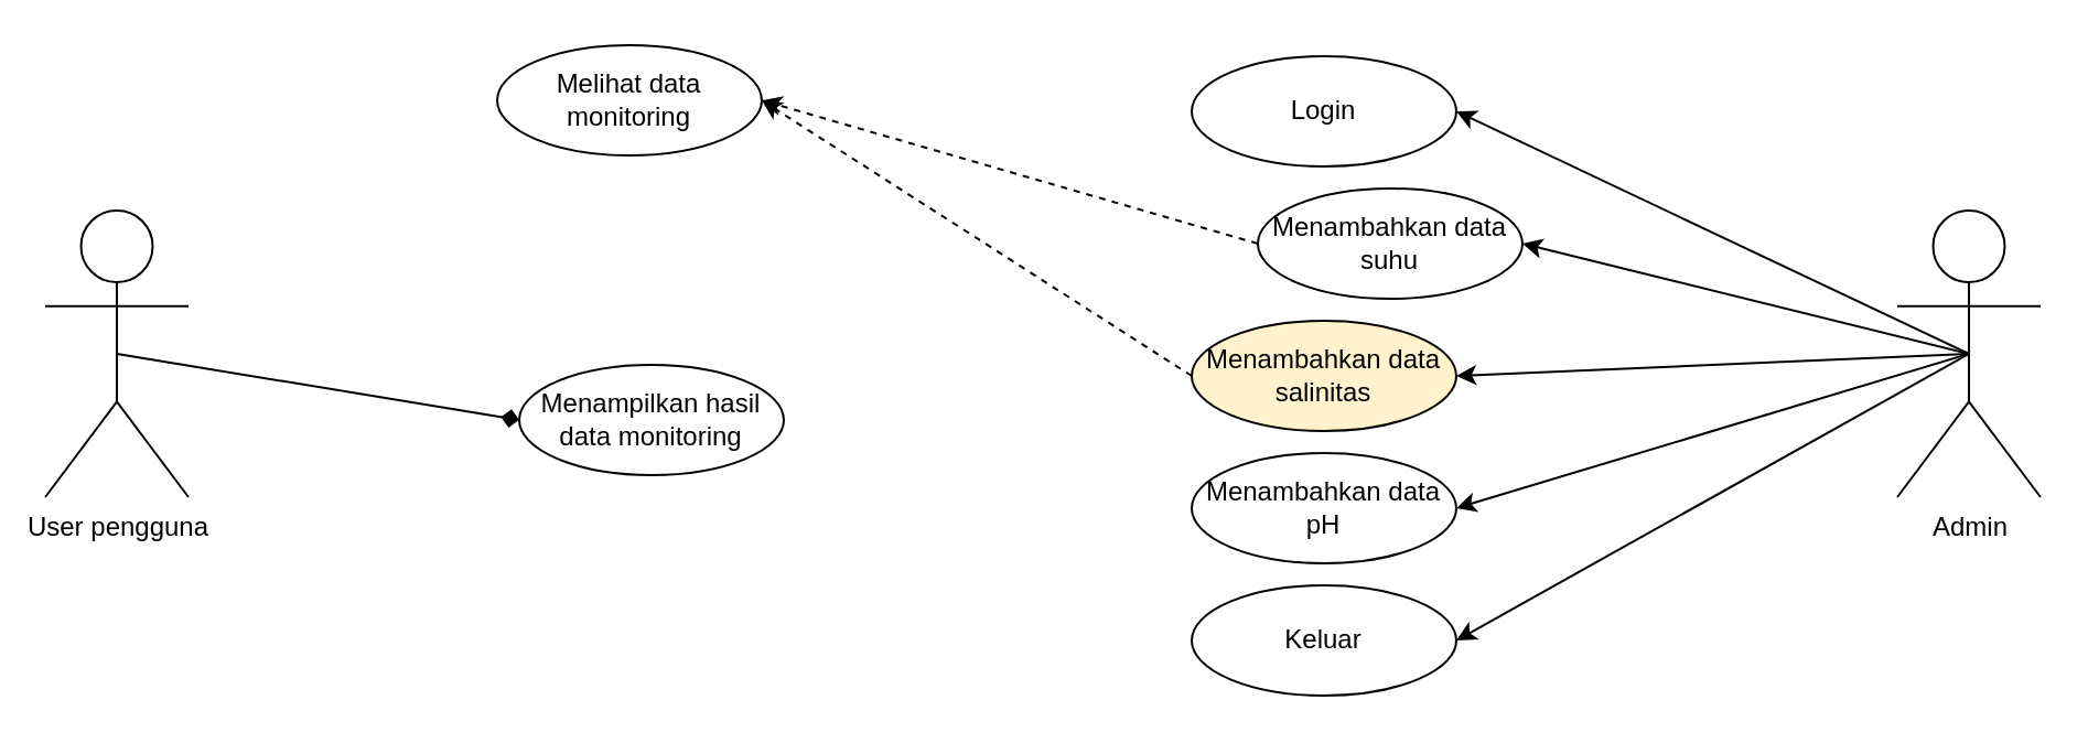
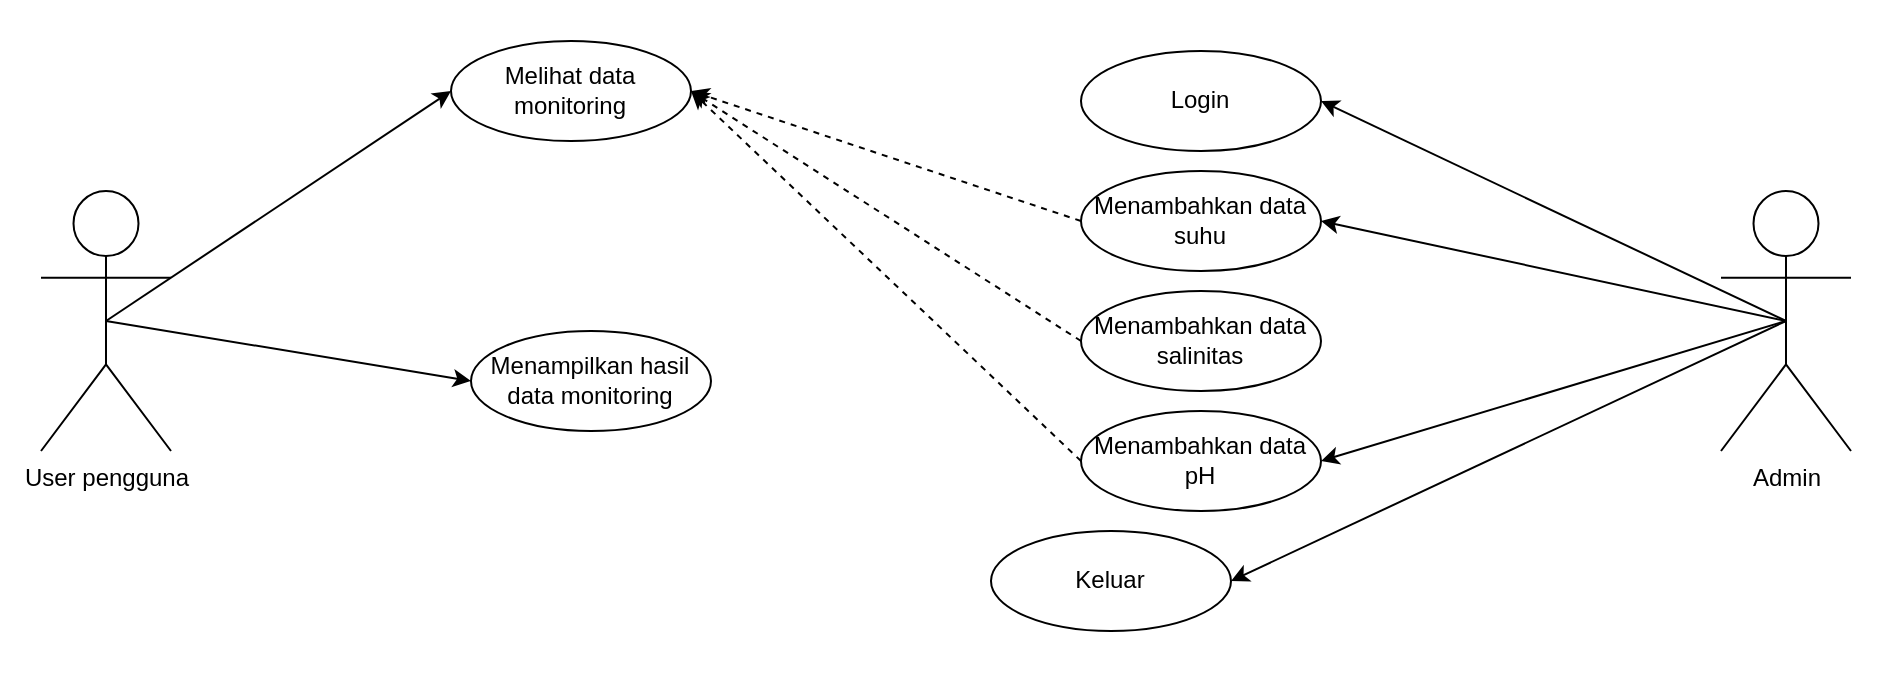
  <mxCell id="0" />
  <mxCell id="1" parent="0" />
  <mxCell id="2" value="Admin" style="shape=umlActor;verticalLabelPosition=bottom;verticalAlign=top;html=1;outlineConnect=0;" vertex="1" parent="1"><mxGeometry x="860" y="95" width="65" height="130" as="geometry" /></mxCell>
  <mxCell id="3" value="" style="endArrow=classic;html=1;entryX=1;entryY=0.5;entryDx=0;entryDy=0;exitX=0.5;exitY=0.5;exitDx=0;exitDy=0;exitPerimeter=0;" edge="1" parent="1" source="2" target="7"><mxGeometry width="50" height="50" relative="1" as="geometry"><mxPoint x="700" y="175" as="sourcePoint" /><mxPoint x="935" y="25" as="targetPoint" /></mxGeometry></mxCell>
  <mxCell id="4" value="" style="endArrow=classic;html=1;entryX=1;entryY=0.5;entryDx=0;entryDy=0;exitX=0.5;exitY=0.5;exitDx=0;exitDy=0;exitPerimeter=0;" edge="1" parent="1" source="2" target="8"><mxGeometry width="50" height="50" relative="1" as="geometry"><mxPoint x="650" y="205" as="sourcePoint" /><mxPoint x="885" y="85" as="targetPoint" /></mxGeometry></mxCell>
- <mxCell id="5" value="" style="endArrow=classic;html=1;entryX=1;entryY=0.5;entryDx=0;entryDy=0;exitX=0.5;exitY=0.5;exitDx=0;exitDy=0;exitPerimeter=0;" edge="1" parent="1" source="2" target="9"><mxGeometry width="50" height="50" relative="1" as="geometry"><mxPoint x="660" y="245" as="sourcePoint" /><mxPoint x="895" y="155" as="targetPoint" /></mxGeometry></mxCell>
  <mxCell id="6" value="" style="endArrow=classic;html=1;entryX=1;entryY=0.5;entryDx=0;entryDy=0;exitX=0.5;exitY=0.5;exitDx=0;exitDy=0;exitPerimeter=0;" edge="1" parent="1" source="2" target="10"><mxGeometry width="50" height="50" relative="1" as="geometry"><mxPoint x="680" y="255" as="sourcePoint" /><mxPoint x="915" y="165" as="targetPoint" /></mxGeometry></mxCell>
  <mxCell id="7" value="Login" style="ellipse;whiteSpace=wrap;html=1;" vertex="1" parent="1"><mxGeometry x="540" y="25" width="120" height="50" as="geometry" /></mxCell>
- <mxCell id="8" value="Menambahkan data suhu" style="ellipse;whiteSpace=wrap;html=1;" vertex="1" parent="1"><mxGeometry x="570" y="85" width="120" height="50" as="geometry" /></mxCell>
- <mxCell id="9" value="Menambahkan data salinitas" style="ellipse;whiteSpace=wrap;html=1;fillColor=#fff2cc;" vertex="1" parent="1"><mxGeometry x="540" y="145" width="120" height="50" as="geometry" /></mxCell>
+ <mxCell id="8" value="Menambahkan data suhu" style="ellipse;whiteSpace=wrap;html=1;" vertex="1" parent="1"><mxGeometry x="540" y="85" width="120" height="50" as="geometry" /></mxCell>
+ <mxCell id="9" value="Menambahkan data salinitas" style="ellipse;whiteSpace=wrap;html=1;" vertex="1" parent="1"><mxGeometry x="540" y="145" width="120" height="50" as="geometry" /></mxCell>
  <mxCell id="10" value="Menambahkan data pH" style="ellipse;whiteSpace=wrap;html=1;" vertex="1" parent="1"><mxGeometry x="540" y="205" width="120" height="50" as="geometry" /></mxCell>
- <mxCell id="11" value="Keluar" style="ellipse;whiteSpace=wrap;html=1;" vertex="1" parent="1"><mxGeometry x="540" y="265" width="120" height="50" as="geometry" /></mxCell>
+ <mxCell id="11" value="Keluar" style="ellipse;whiteSpace=wrap;html=1;" vertex="1" parent="1"><mxGeometry x="495" y="265" width="120" height="50" as="geometry" /></mxCell>
  <mxCell id="12" value="" style="endArrow=classic;html=1;entryX=1;entryY=0.5;entryDx=0;entryDy=0;exitX=0.5;exitY=0.5;exitDx=0;exitDy=0;exitPerimeter=0;" edge="1" parent="1" source="2" target="11"><mxGeometry width="50" height="50" relative="1" as="geometry"><mxPoint x="890" y="165" as="sourcePoint" /><mxPoint x="670" y="240" as="targetPoint" /></mxGeometry></mxCell>
  <mxCell id="13" value="User pengguna" style="shape=umlActor;verticalLabelPosition=bottom;verticalAlign=top;html=1;outlineConnect=0;" vertex="1" parent="1"><mxGeometry x="20" y="95" width="65" height="130" as="geometry" /></mxCell>
  <mxCell id="14" value="Melihat data monitoring" style="ellipse;whiteSpace=wrap;html=1;" vertex="1" parent="1"><mxGeometry x="225" y="20" width="120" height="50" as="geometry" /></mxCell>
  <mxCell id="15" value="Menampilkan hasil data monitoring" style="ellipse;whiteSpace=wrap;html=1;" vertex="1" parent="1"><mxGeometry x="235" y="165" width="120" height="50" as="geometry" /></mxCell>
- <mxCell id="17" value="" style="endArrow=diamond;html=1;entryX=0;entryY=0.5;entryDx=0;entryDy=0;exitX=0.5;exitY=0.5;exitDx=0;exitDy=0;exitPerimeter=0;" edge="1" parent="1" source="13" target="15"><mxGeometry width="50" height="50" relative="1" as="geometry"><mxPoint x="62.5" y="170" as="sourcePoint" /><mxPoint x="245" y="140" as="targetPoint" /></mxGeometry></mxCell>
+ <mxCell id="16" value="" style="endArrow=classic;html=1;entryX=0;entryY=0.5;entryDx=0;entryDy=0;exitX=0.5;exitY=0.5;exitDx=0;exitDy=0;exitPerimeter=0;" edge="1" parent="1" source="13" target="14"><mxGeometry width="50" height="50" relative="1" as="geometry"><mxPoint x="100" y="205" as="sourcePoint" /><mxPoint x="150" y="155" as="targetPoint" /></mxGeometry></mxCell>
+ <mxCell id="17" value="" style="endArrow=classic;html=1;entryX=0;entryY=0.5;entryDx=0;entryDy=0;exitX=0.5;exitY=0.5;exitDx=0;exitDy=0;exitPerimeter=0;" edge="1" parent="1" source="13" target="15"><mxGeometry width="50" height="50" relative="1" as="geometry"><mxPoint x="62.5" y="170" as="sourcePoint" /><mxPoint x="245" y="140" as="targetPoint" /></mxGeometry></mxCell>
  <mxCell id="18" value="" style="endArrow=classic;html=1;entryX=1;entryY=0.5;entryDx=0;entryDy=0;dashed=1;exitX=0;exitY=0.5;exitDx=0;exitDy=0;" edge="1" parent="1" source="8" target="14"><mxGeometry width="50" height="50" relative="1" as="geometry"><mxPoint x="570" y="215" as="sourcePoint" /><mxPoint x="620" y="165" as="targetPoint" /></mxGeometry></mxCell>
  <mxCell id="19" value="" style="endArrow=classic;html=1;entryX=1;entryY=0.5;entryDx=0;entryDy=0;dashed=1;exitX=0;exitY=0.5;exitDx=0;exitDy=0;" edge="1" parent="1" source="9" target="14"><mxGeometry width="50" height="50" relative="1" as="geometry"><mxPoint x="550" y="120" as="sourcePoint" /><mxPoint x="365" y="140" as="targetPoint" /></mxGeometry></mxCell>
+ <mxCell id="20" value="" style="endArrow=classic;html=1;entryX=1;entryY=0.5;entryDx=0;entryDy=0;dashed=1;exitX=0;exitY=0.5;exitDx=0;exitDy=0;" edge="1" parent="1" source="10" target="14"><mxGeometry width="50" height="50" relative="1" as="geometry"><mxPoint x="550" y="180" as="sourcePoint" /><mxPoint x="365" y="140" as="targetPoint" /></mxGeometry></mxCell>
